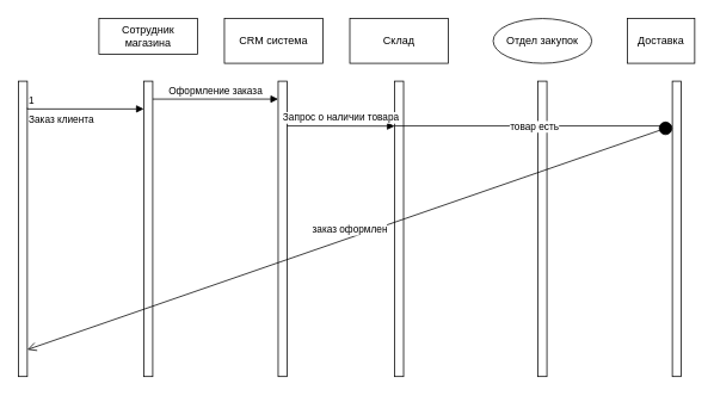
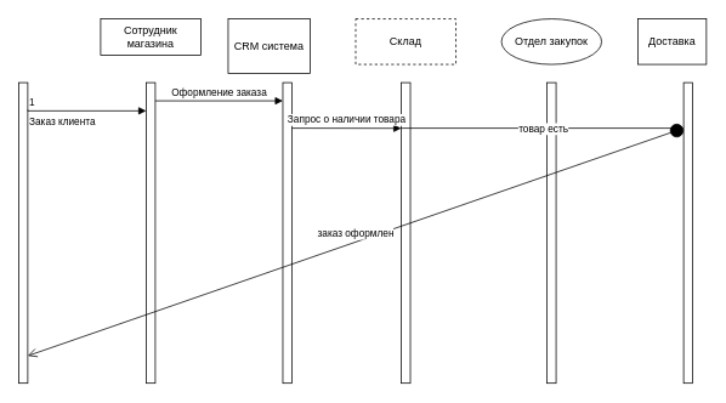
  <mxCell id="0" />
  <mxCell id="1" parent="0" />
  <mxCell id="2" value="Сотрудник магазина" style="html=1;whiteSpace=wrap;" parent="1" vertex="1"><mxGeometry x="110" y="20" width="110" height="40" as="geometry" /></mxCell>
- <mxCell id="3" value="CRM система" style="html=1;whiteSpace=wrap;" parent="1" vertex="1"><mxGeometry x="250" y="20" width="110" height="50" as="geometry" /></mxCell>
+ <mxCell id="3" value="CRM система" style="html=1;whiteSpace=wrap;" parent="1" vertex="1"><mxGeometry x="250" y="20" width="90" height="60" as="geometry" /></mxCell>
  <mxCell id="4" value="" style="html=1;points=[[0,0,0,0,5],[0,1,0,0,-5],[1,0,0,0,5],[1,1,0,0,-5]];perimeter=orthogonalPerimeter;outlineConnect=0;targetShapes=umlLifeline;portConstraint=eastwest;newEdgeStyle={&quot;curved&quot;:0,&quot;rounded&quot;:0};" vertex="1" parent="1"><mxGeometry x="20" y="90" width="10" height="330" as="geometry" /></mxCell>
  <mxCell id="5" value="" style="html=1;points=[[0,0,0,0,5],[0,1,0,0,-5],[1,0,0,0,5],[1,1,0,0,-5]];perimeter=orthogonalPerimeter;outlineConnect=0;targetShapes=umlLifeline;portConstraint=eastwest;newEdgeStyle={&quot;curved&quot;:0,&quot;rounded&quot;:0};" vertex="1" parent="1"><mxGeometry x="160" y="90" width="10" height="330" as="geometry" /></mxCell>
  <mxCell id="6" value="" style="html=1;points=[[0,0,0,0,5],[0,1,0,0,-5],[1,0,0,0,5],[1,1,0,0,-5]];perimeter=orthogonalPerimeter;outlineConnect=0;targetShapes=umlLifeline;portConstraint=eastwest;newEdgeStyle={&quot;curved&quot;:0,&quot;rounded&quot;:0};" vertex="1" parent="1"><mxGeometry x="310" y="90" width="10" height="330" as="geometry" /></mxCell>
- <mxCell id="7" value="Склад" style="html=1;whiteSpace=wrap;" vertex="1" parent="1"><mxGeometry x="390" y="20" width="110" height="50" as="geometry" /></mxCell>
+ <mxCell id="7" value="Склад" style="html=1;whiteSpace=wrap;dashed=1;" vertex="1" parent="1"><mxGeometry x="390" y="20" width="110" height="50" as="geometry" /></mxCell>
  <mxCell id="8" value="Отдел закупок" style="ellipse;html=1;whiteSpace=wrap;" vertex="1" parent="1"><mxGeometry x="550" y="20" width="110" height="50" as="geometry" /></mxCell>
  <mxCell id="9" value="Доставка" style="html=1;whiteSpace=wrap;" vertex="1" parent="1"><mxGeometry x="700" y="20" width="75" height="50" as="geometry" /></mxCell>
  <mxCell id="10" value="" style="html=1;points=[[0,0,0,0,5],[0,1,0,0,-5],[1,0,0,0,5],[1,1,0,0,-5]];perimeter=orthogonalPerimeter;outlineConnect=0;targetShapes=umlLifeline;portConstraint=eastwest;newEdgeStyle={&quot;curved&quot;:0,&quot;rounded&quot;:0};" vertex="1" parent="1"><mxGeometry x="440" y="90" width="10" height="330" as="geometry" /></mxCell>
  <mxCell id="11" value="" style="html=1;points=[[0,0,0,0,5],[0,1,0,0,-5],[1,0,0,0,5],[1,1,0,0,-5]];perimeter=orthogonalPerimeter;outlineConnect=0;targetShapes=umlLifeline;portConstraint=eastwest;newEdgeStyle={&quot;curved&quot;:0,&quot;rounded&quot;:0};" vertex="1" parent="1"><mxGeometry x="600" y="90" width="10" height="330" as="geometry" /></mxCell>
  <mxCell id="12" value="" style="html=1;points=[[0,0,0,0,5],[0,1,0,0,-5],[1,0,0,0,5],[1,1,0,0,-5]];perimeter=orthogonalPerimeter;outlineConnect=0;targetShapes=umlLifeline;portConstraint=eastwest;newEdgeStyle={&quot;curved&quot;:0,&quot;rounded&quot;:0};" vertex="1" parent="1"><mxGeometry x="750" y="90" width="10" height="330" as="geometry" /></mxCell>
  <mxCell id="13" value="Заказ клиента" style="endArrow=block;endFill=1;html=1;edgeStyle=orthogonalEdgeStyle;align=left;verticalAlign=top;rounded=0;" edge="1" parent="1" target="5"><mxGeometry x="-1" relative="1" as="geometry"><mxPoint x="30" y="120" as="sourcePoint" /><mxPoint x="150" y="120" as="targetPoint" /><Array as="points"><mxPoint x="30" y="121" /></Array></mxGeometry></mxCell>
  <mxCell id="14" value="1" style="edgeLabel;resizable=0;html=1;align=left;verticalAlign=bottom;" connectable="0" vertex="1" parent="13"><mxGeometry x="-1" relative="1" as="geometry" /></mxCell>
  <mxCell id="15" value="Оформление заказа" style="html=1;verticalAlign=bottom;endArrow=block;curved=0;rounded=0;" edge="1" parent="1" target="6"><mxGeometry width="80" relative="1" as="geometry"><mxPoint x="170" y="110" as="sourcePoint" /><mxPoint x="250" y="110" as="targetPoint" /></mxGeometry></mxCell>
  <mxCell id="16" value="Запрос о наличии товара" style="html=1;verticalAlign=bottom;endArrow=block;curved=0;rounded=0;entryX=0;entryY=0.152;entryDx=0;entryDy=0;entryPerimeter=0;" edge="1" parent="1" target="10"><mxGeometry width="80" relative="1" as="geometry"><mxPoint x="320" y="140" as="sourcePoint" /><mxPoint x="400" y="140" as="targetPoint" /></mxGeometry></mxCell>
  <mxCell id="17" value="" style="endArrow=classic;html=1;rounded=0;" edge="1" parent="1"><mxGeometry relative="1" as="geometry"><mxPoint x="440" y="140" as="sourcePoint" /><mxPoint x="750" y="140" as="targetPoint" /></mxGeometry></mxCell>
  <mxCell id="18" value="товар есть" style="edgeLabel;resizable=0;html=1;;align=center;verticalAlign=middle;" connectable="0" vertex="1" parent="17"><mxGeometry relative="1" as="geometry" /></mxCell>
  <mxCell id="19" value="заказ оформлен" style="html=1;verticalAlign=bottom;startArrow=circle;startFill=1;endArrow=open;startSize=6;endSize=8;curved=0;rounded=0;entryX=1;entryY=0.909;entryDx=0;entryDy=0;entryPerimeter=0;" edge="1" parent="1" target="4"><mxGeometry width="80" relative="1" as="geometry"><mxPoint x="750" y="140" as="sourcePoint" /><mxPoint x="40" y="380" as="targetPoint" /></mxGeometry></mxCell>
